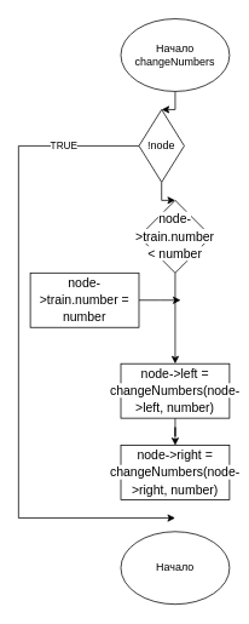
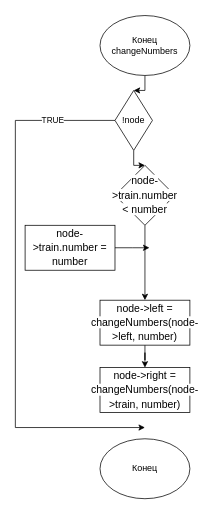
  <mxCell id="0" />
  <mxCell id="1" parent="0" />
  <mxCell id="2" style="edgeStyle=orthogonalEdgeStyle;rounded=0;orthogonalLoop=1;jettySize=auto;html=1;entryX=0.5;entryY=0;entryDx=0;entryDy=0;" edge="1" parent="1" source="3" target="6"><mxGeometry relative="1" as="geometry" /></mxCell>
- <mxCell id="3" value="Начало&lt;br&gt;changeNumbers" style="ellipse;whiteSpace=wrap;html=1;" vertex="1" parent="1"><mxGeometry x="133" y="20" width="120" height="80" as="geometry" /></mxCell>
+ <mxCell id="3" value="Конец&lt;br&gt;changeNumbers" style="ellipse;whiteSpace=wrap;html=1;" vertex="1" parent="1"><mxGeometry x="133" y="20" width="120" height="80" as="geometry" /></mxCell>
  <mxCell id="4" style="edgeStyle=orthogonalEdgeStyle;rounded=0;orthogonalLoop=1;jettySize=auto;html=1;entryX=0.5;entryY=0;entryDx=0;entryDy=0;" edge="1" parent="1" source="6" target="8"><mxGeometry relative="1" as="geometry" /></mxCell>
  <mxCell id="5" value="TRUE" style="edgeStyle=orthogonalEdgeStyle;rounded=0;orthogonalLoop=1;jettySize=auto;html=1;" edge="1" parent="1" source="6"><mxGeometry x="-0.769" relative="1" as="geometry"><mxPoint x="193" y="570" as="targetPoint" /><Array as="points"><mxPoint x="20" y="160" /></Array><mxPoint as="offset" /></mxGeometry></mxCell>
  <mxCell id="6" value="!node" style="rhombus;whiteSpace=wrap;html=1;" vertex="1" parent="1"><mxGeometry x="153" y="120" width="50" height="80" as="geometry" /></mxCell>
  <mxCell id="7" style="edgeStyle=orthogonalEdgeStyle;rounded=0;orthogonalLoop=1;jettySize=auto;html=1;entryX=0.5;entryY=0;entryDx=0;entryDy=0;" edge="1" parent="1" source="8" target="12"><mxGeometry relative="1" as="geometry" /></mxCell>
  <mxCell id="8" value="&lt;div style=&quot;font-size: 14px; line-height: 19px;&quot;&gt;&lt;span style=&quot;background-color: rgb(255, 255, 255);&quot;&gt;node-&amp;gt;train.number &amp;lt; number&lt;/span&gt;&lt;/div&gt;" style="rhombus;whiteSpace=wrap;html=1;" vertex="1" parent="1"><mxGeometry x="153" y="220" width="80" height="80" as="geometry" /></mxCell>
  <mxCell id="9" style="edgeStyle=orthogonalEdgeStyle;rounded=0;orthogonalLoop=1;jettySize=auto;html=1;" edge="1" parent="1" source="10"><mxGeometry relative="1" as="geometry"><mxPoint x="199" y="330" as="targetPoint" /></mxGeometry></mxCell>
  <mxCell id="10" value="&lt;div style=&quot;font-size: 14px; line-height: 19px;&quot;&gt;&lt;span style=&quot;background-color: rgb(255, 255, 255);&quot;&gt;node-&amp;gt;train.number = number&lt;/span&gt;&lt;/div&gt;" style="rounded=0;whiteSpace=wrap;html=1;" vertex="1" parent="1"><mxGeometry x="33" y="300" width="120" height="60" as="geometry" /></mxCell>
  <mxCell id="11" style="edgeStyle=orthogonalEdgeStyle;rounded=0;orthogonalLoop=1;jettySize=auto;html=1;entryX=0.5;entryY=0;entryDx=0;entryDy=0;" edge="1" parent="1" source="12" target="13"><mxGeometry relative="1" as="geometry" /></mxCell>
  <mxCell id="12" value="&lt;div style=&quot;font-size: 14px; line-height: 19px;&quot;&gt;&lt;span style=&quot;background-color: rgb(255, 255, 255);&quot;&gt;node-&amp;gt;left = changeNumbers(node-&amp;gt;left, number)&lt;/span&gt;&lt;/div&gt;" style="rounded=0;whiteSpace=wrap;html=1;" vertex="1" parent="1"><mxGeometry x="133" y="400" width="120" height="60" as="geometry" /></mxCell>
- <mxCell id="13" value="&lt;div style=&quot;font-size: 14px; line-height: 19px;&quot;&gt;&lt;span style=&quot;background-color: rgb(255, 255, 255);&quot;&gt;node-&amp;gt;right = changeNumbers(node-&amp;gt;right, number)&lt;/span&gt;&lt;/div&gt;" style="rounded=0;whiteSpace=wrap;html=1;" vertex="1" parent="1"><mxGeometry x="133" y="490" width="120" height="60" as="geometry" /></mxCell>
- <mxCell id="14" value="Начало" style="ellipse;whiteSpace=wrap;html=1;" vertex="1" parent="1"><mxGeometry x="133" y="585" width="120" height="80" as="geometry" /></mxCell>
+ <mxCell id="13" value="&lt;div style=&quot;font-size: 14px; line-height: 19px;&quot;&gt;&lt;span style=&quot;background-color: rgb(255, 255, 255);&quot;&gt;node-&amp;gt;right = changeNumbers(node-&amp;gt;train, number)&lt;/span&gt;&lt;/div&gt;" style="rounded=0;whiteSpace=wrap;html=1;" vertex="1" parent="1"><mxGeometry x="133" y="490" width="120" height="60" as="geometry" /></mxCell>
+ <mxCell id="14" value="Конец" style="ellipse;whiteSpace=wrap;html=1;" vertex="1" parent="1"><mxGeometry x="133" y="585" width="120" height="80" as="geometry" /></mxCell>
